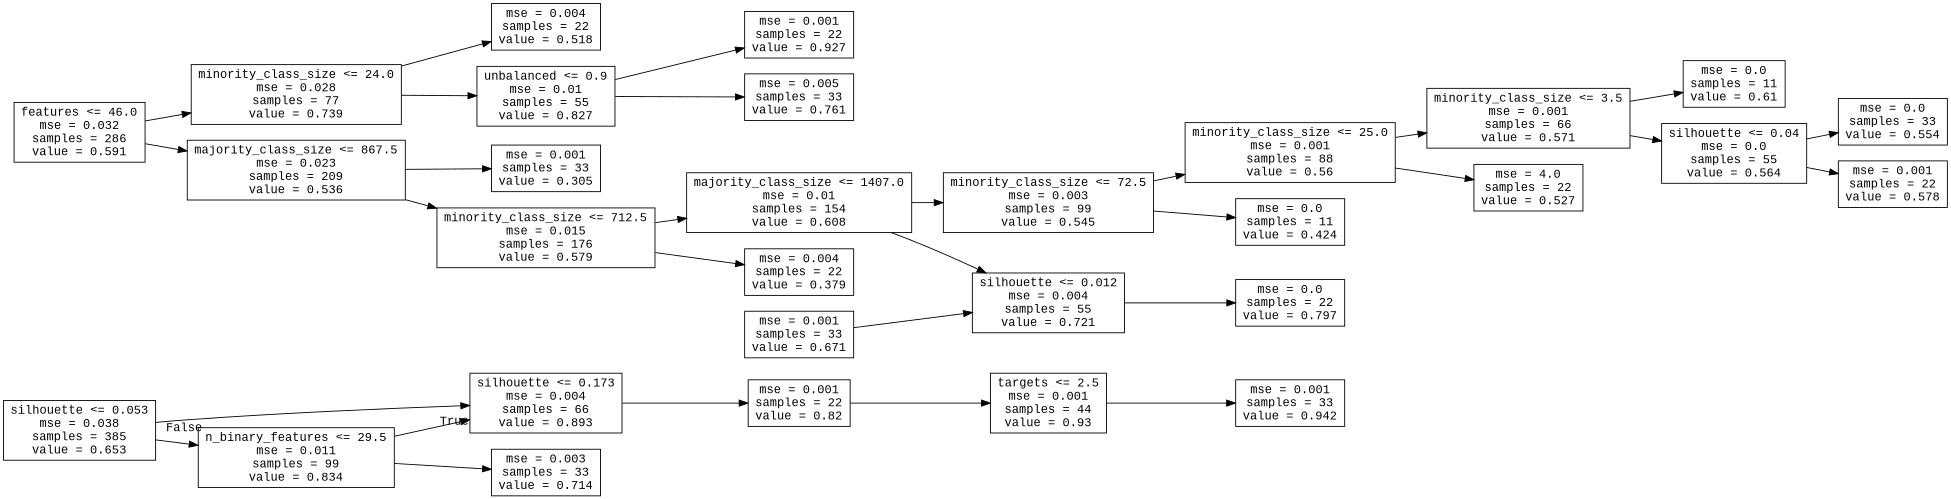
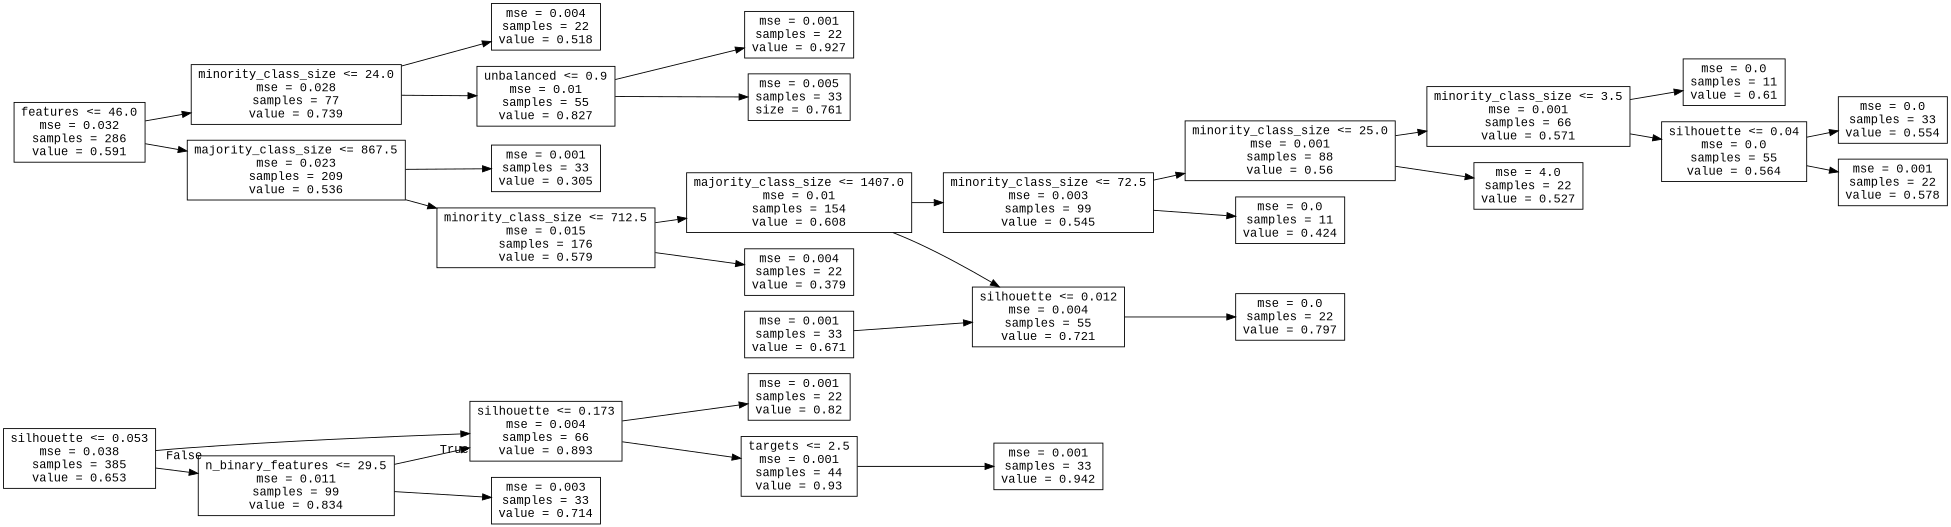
  digraph {
    fontname="Liberation Mono"
    rankdir=LR
    node [fontname="Liberation Mono" shape=box]
    edge [fontname="Liberation Mono"]
    n1 [label="silhouette <= 0.053\nmse = 0.038\nsamples = 385\nvalue = 0.653"]
    n2 [label="n_binary_features <= 29.5\nmse = 0.011\nsamples = 99\nvalue = 0.834"]
    n3 [label="silhouette <= 0.173\nmse = 0.004\nsamples = 66\nvalue = 0.893"]
    n4 [label="features <= 46.0\nmse = 0.032\nsamples = 286\nvalue = 0.591"]
    n5 [label="minority_class_size <= 24.0\nmse = 0.028\nsamples = 77\nvalue = 0.739"]
    n6 [label="majority_class_size <= 867.5\nmse = 0.023\nsamples = 209\nvalue = 0.536"]
    n7 [label="mse = 0.003\nsamples = 33\nvalue = 0.714"]
    n8 [label="mse = 0.004\nsamples = 22\nvalue = 0.518"]
    n9 [label="unbalanced <= 0.9\nmse = 0.01\nsamples = 55\nvalue = 0.827"]
    n10 [label="mse = 0.001\nsamples = 33\nvalue = 0.305"]
    n11 [label="minority_class_size <= 712.5\nmse = 0.015\nsamples = 176\nvalue = 0.579"]
    n12 [label="mse = 0.001\nsamples = 22\nvalue = 0.927"]
-   n13 [label="mse = 0.005\nsamples = 33\nvalue = 0.761"]
+   n13 [label="mse = 0.005\nsamples = 33\nsize = 0.761"]
    n14 [label="majority_class_size <= 1407.0\nmse = 0.01\nsamples = 154\nvalue = 0.608"]
    n15 [label="mse = 0.004\nsamples = 22\nvalue = 0.379"]
    n16 [label="minority_class_size <= 72.5\nmse = 0.003\nsamples = 99\nvalue = 0.545"]
    n17 [label="silhouette <= 0.012\nmse = 0.004\nsamples = 55\nvalue = 0.721"]
    n18 [label="minority_class_size <= 25.0\nmse = 0.001\nsamples = 88\nvalue = 0.56"]
    n19 [label="mse = 0.0\nsamples = 11\nvalue = 0.424"]
    n20 [label="mse = 0.0\nsamples = 22\nvalue = 0.797"]
    n21 [label="minority_class_size <= 3.5\nmse = 0.001\nsamples = 66\nvalue = 0.571"]
    n22 [label="mse = 4.0\nsamples = 22\nvalue = 0.527"]
    n23 [label="mse = 0.0\nsamples = 11\nvalue = 0.61"]
    n24 [label="silhouette <= 0.04\nmse = 0.0\nsamples = 55\nvalue = 0.564"]
    n25 [label="mse = 0.0\nsamples = 33\nvalue = 0.554"]
    n26 [label="mse = 0.001\nsamples = 22\nvalue = 0.578"]
    n27 [label="mse = 0.001\nsamples = 33\nvalue = 0.671"]
    n28 [label="mse = 0.001\nsamples = 22\nvalue = 0.82"]
    n29 [label="targets <= 2.5\nmse = 0.001\nsamples = 44\nvalue = 0.93"]
    n30 [label="mse = 0.001\nsamples = 33\nvalue = 0.942"]
    n1 -> n2 [headlabel=False labelangle=-45 labeldistance=2.5]
    n1 -> n3 [headlabel=True labelangle=45 labeldistance=2.5]
    n2 -> n3
    n2 -> n7
    n3 -> n28
-   n28 -> n29
+   n3 -> n29
    n4 -> n5
    n4 -> n6
    n5 -> n8
    n5 -> n9
    n6 -> n10
    n6 -> n11
    n9 -> n12
    n9 -> n13
    n11 -> n14
    n11 -> n15
    n14 -> n16
    n14 -> n17
    n16 -> n18
    n16 -> n19
    n17 -> n20
    n18 -> n21
    n18 -> n22
    n21 -> n23
    n21 -> n24
    n24 -> n25
    n24 -> n26
    n27 -> n17
    n29 -> n30
  }
